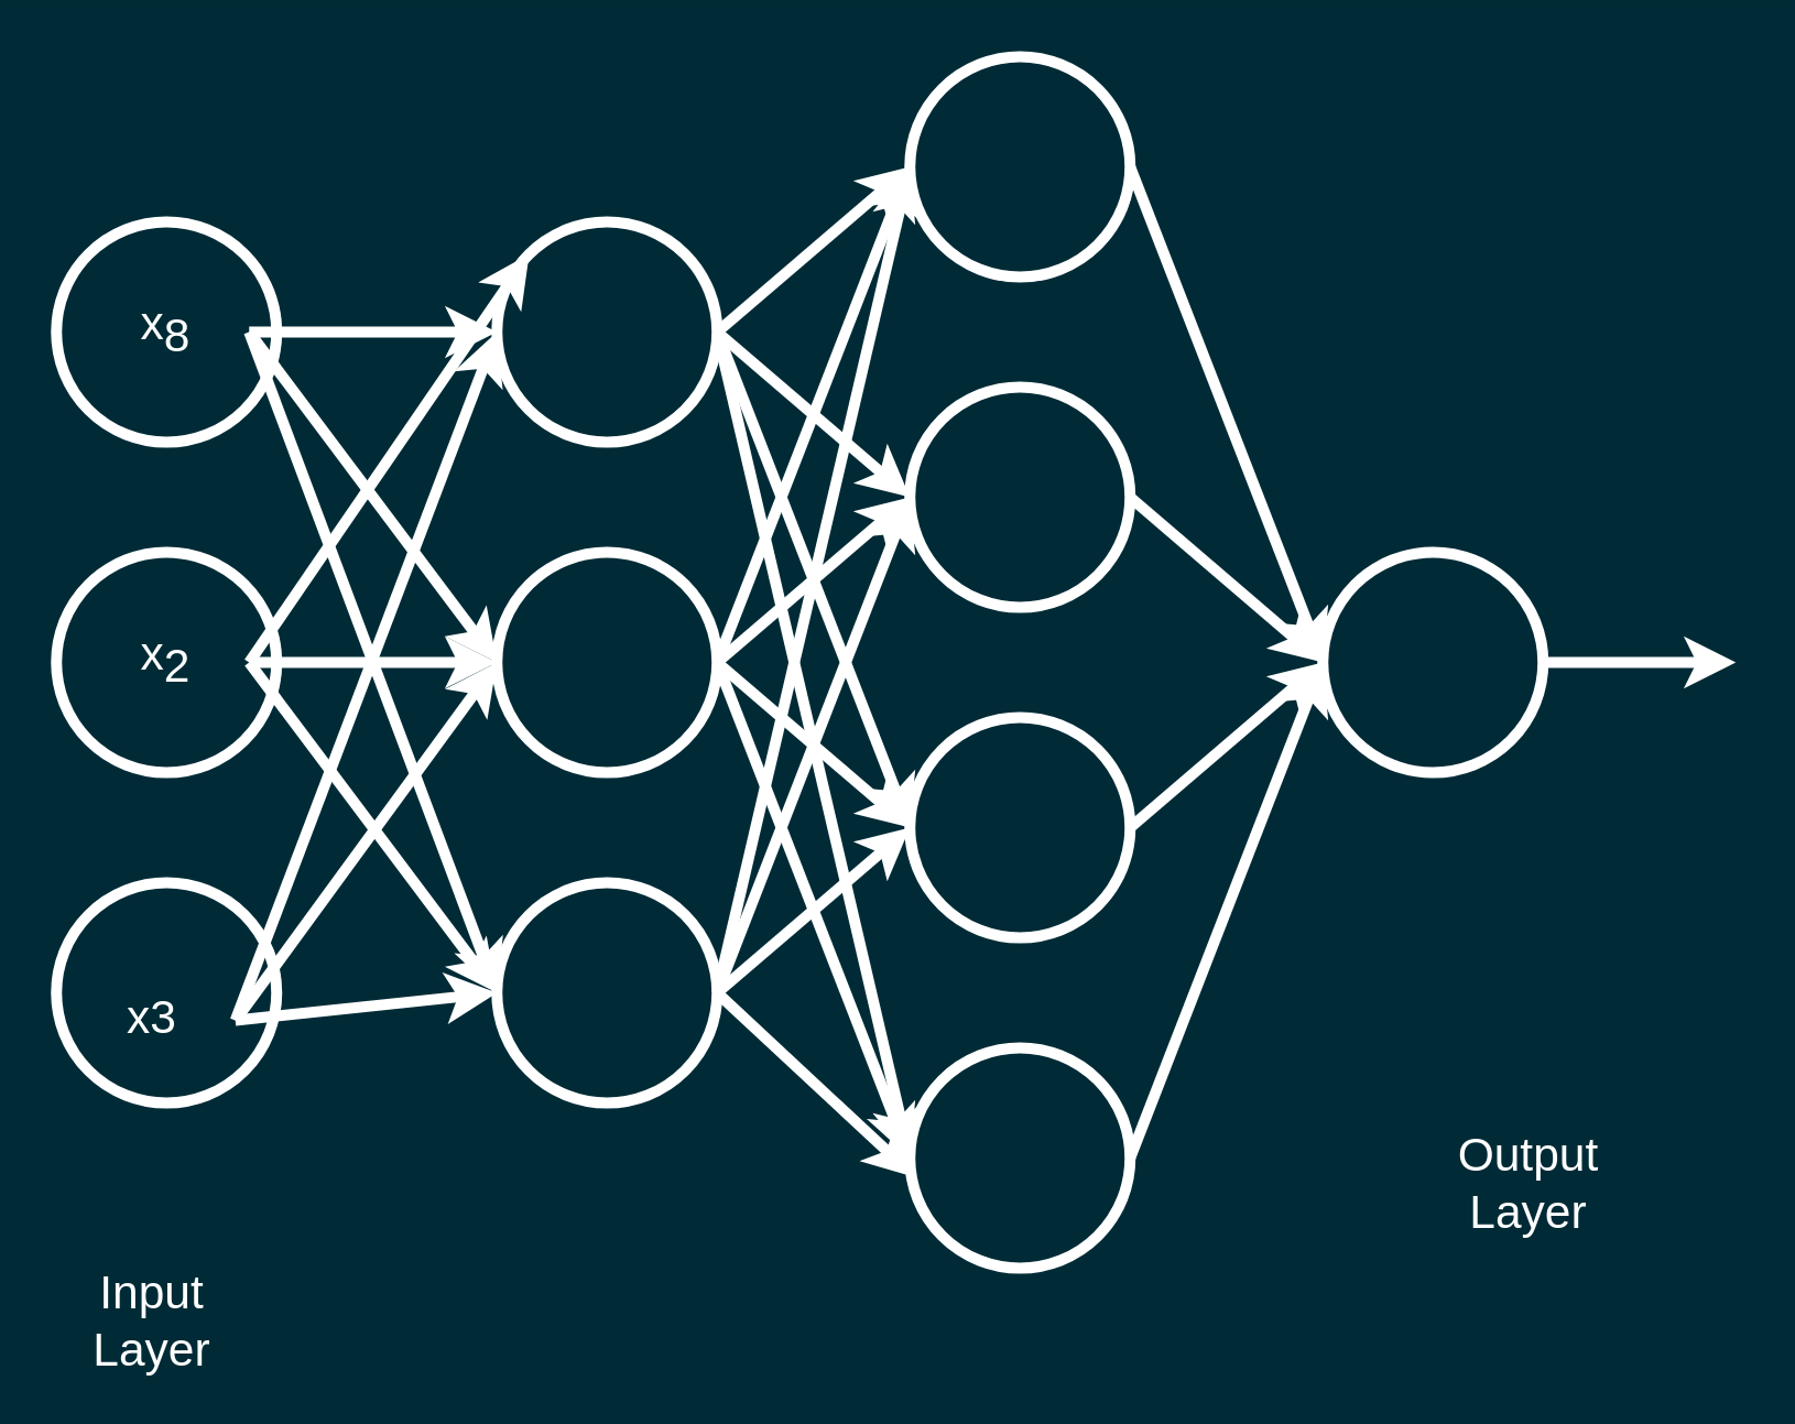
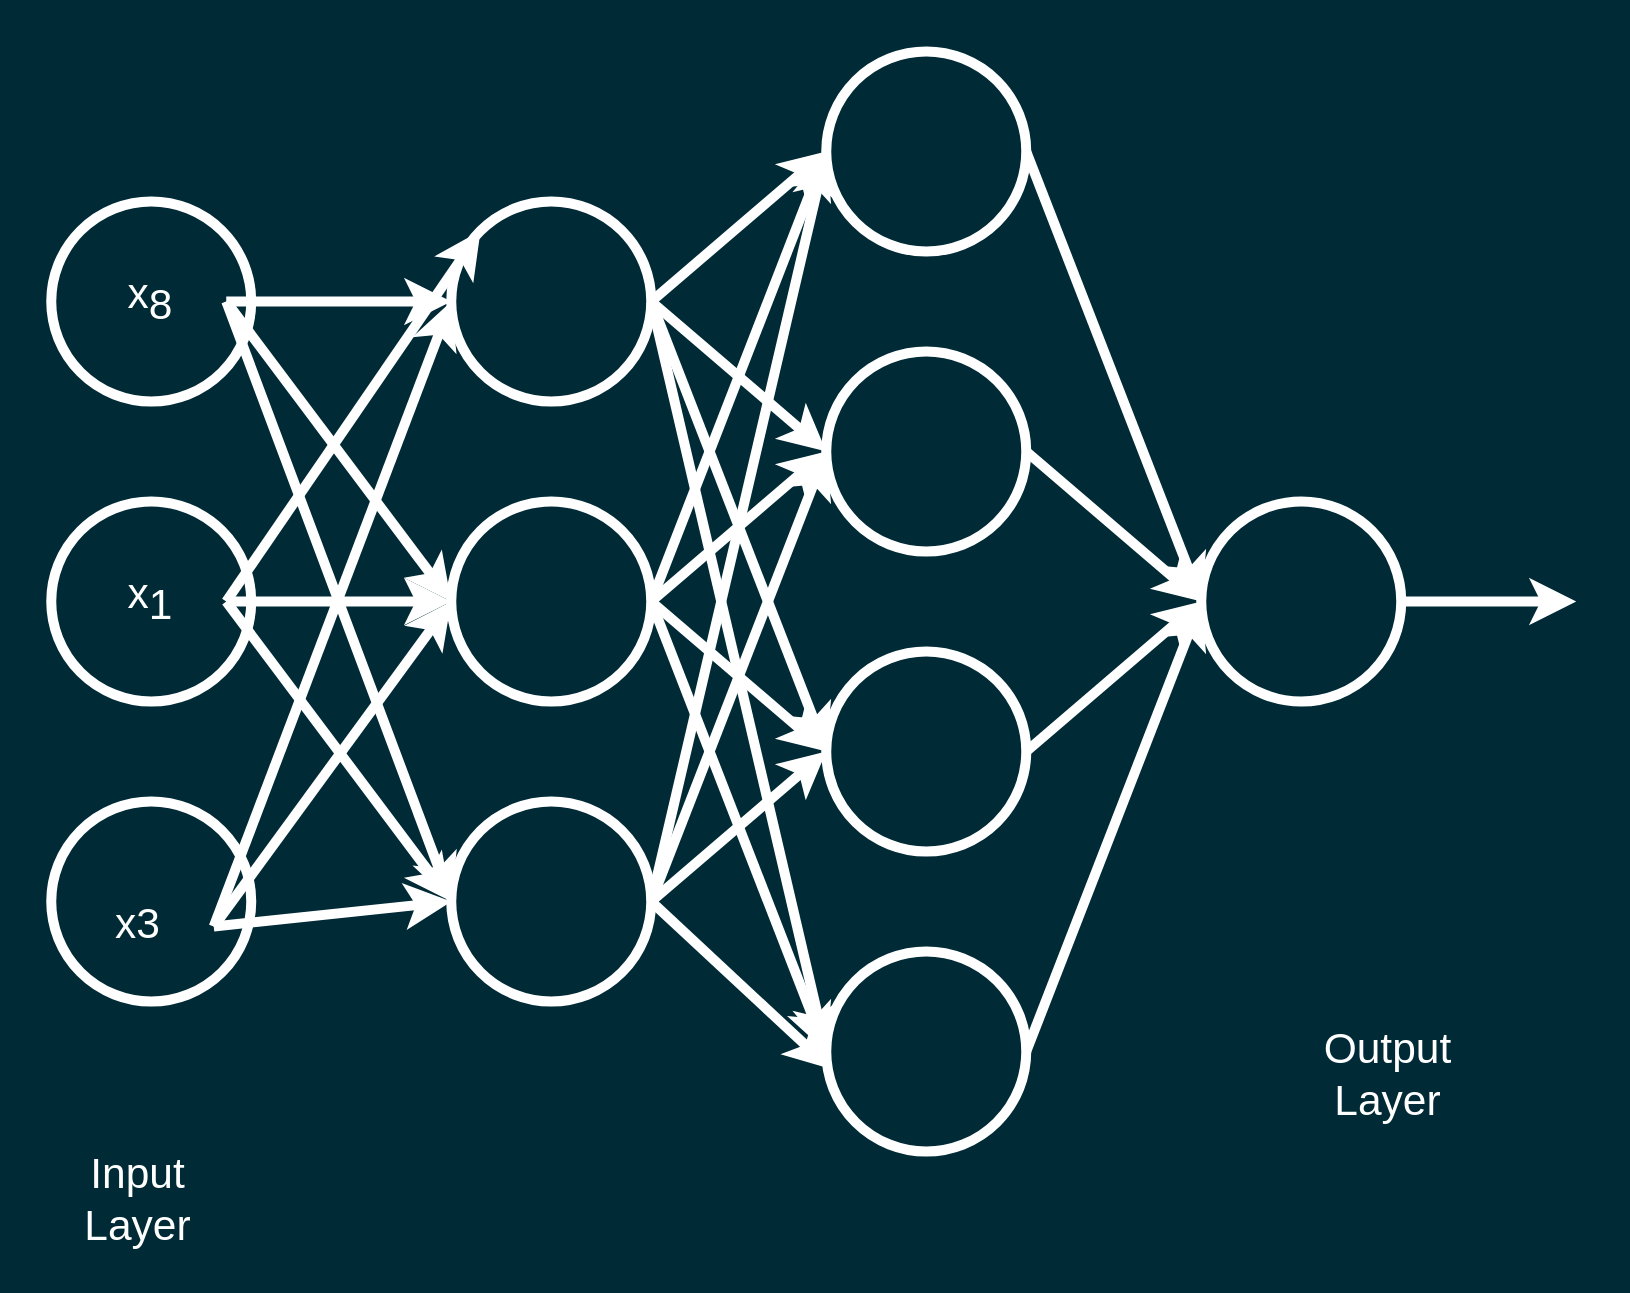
  <mxCell id="0" />
  <mxCell id="1" parent="0" />
  <mxCell id="2" value="" style="ellipse;whiteSpace=wrap;html=1;aspect=fixed;fontColor=#ffffff;strokeColor=#ffffff;fillColor=none;strokeWidth=4;" vertex="1" parent="1"><mxGeometry x="180" y="80" width="80" height="80" as="geometry" /></mxCell>
  <mxCell id="3" value="" style="endArrow=classic;html=1;rounded=0;entryX=0;entryY=0;entryDx=0;entryDy=0;fontColor=#ffffff;strokeColor=#ffffff;strokeWidth=4;exitX=1;exitY=0.5;exitDx=0;exitDy=0;" edge="1" parent="1" source="7" target="2"><mxGeometry width="50" height="50" relative="1" as="geometry"><mxPoint x="90" y="40" as="sourcePoint" /><mxPoint x="250" y="90" as="targetPoint" /></mxGeometry></mxCell>
  <mxCell id="4" value="" style="endArrow=classic;html=1;rounded=0;entryX=0;entryY=0.5;entryDx=0;entryDy=0;fontColor=#ffffff;strokeColor=#ffffff;strokeWidth=4;exitX=1;exitY=0.5;exitDx=0;exitDy=0;" edge="1" parent="1" source="7" target="10"><mxGeometry width="50" height="50" relative="1" as="geometry"><mxPoint x="90" y="120" as="sourcePoint" /><mxPoint x="171.716" y="131.716" as="targetPoint" /></mxGeometry></mxCell>
  <mxCell id="5" value="" style="endArrow=classic;html=1;rounded=0;entryX=0;entryY=0.5;entryDx=0;entryDy=0;fontColor=#ffffff;strokeColor=#ffffff;strokeWidth=4;exitX=1;exitY=0.5;exitDx=0;exitDy=0;" edge="1" parent="1" source="7" target="11"><mxGeometry width="50" height="50" relative="1" as="geometry"><mxPoint x="90" y="200" as="sourcePoint" /><mxPoint x="170" y="200" as="targetPoint" /></mxGeometry></mxCell>
  <mxCell id="6" value="x&lt;sub style=&quot;font-size: 17px;&quot;&gt;8&lt;/sub&gt;" style="text;html=1;align=center;verticalAlign=middle;whiteSpace=wrap;rounded=0;fontColor=#ffffff;fontSize=17;" vertex="1" parent="1"><mxGeometry x="30" y="105" width="60" height="30" as="geometry" /></mxCell>
- <mxCell id="7" value="x&lt;sub style=&quot;font-size: 17px;&quot;&gt;2&lt;/sub&gt;" style="text;html=1;align=center;verticalAlign=middle;whiteSpace=wrap;rounded=0;fontColor=#ffffff;fontSize=17;" vertex="1" parent="1"><mxGeometry x="30" y="225" width="60" height="30" as="geometry" /></mxCell>
+ <mxCell id="7" value="x&lt;sub style=&quot;font-size: 17px;&quot;&gt;1&lt;/sub&gt;" style="text;html=1;align=center;verticalAlign=middle;whiteSpace=wrap;rounded=0;fontColor=#ffffff;fontSize=17;" vertex="1" parent="1"><mxGeometry x="30" y="225" width="60" height="30" as="geometry" /></mxCell>
  <mxCell id="8" value="x3" style="text;html=1;align=center;verticalAlign=middle;whiteSpace=wrap;rounded=0;fontColor=#ffffff;fontSize=17;" vertex="1" parent="1"><mxGeometry x="25" y="355" width="60" height="30" as="geometry" /></mxCell>
  <mxCell id="9" value="" style="endArrow=classic;html=1;rounded=0;exitX=1;exitY=0.5;exitDx=0;exitDy=0;fontColor=#ffffff;strokeColor=#ffffff;strokeWidth=4;entryX=0;entryY=0.5;entryDx=0;entryDy=0;" edge="1" parent="1" source="2" target="12"><mxGeometry width="50" height="50" relative="1" as="geometry"><mxPoint x="200" y="140" as="sourcePoint" /><mxPoint x="340" y="120" as="targetPoint" /></mxGeometry></mxCell>
  <mxCell id="10" value="" style="ellipse;whiteSpace=wrap;html=1;aspect=fixed;fontColor=#ffffff;strokeColor=#ffffff;fillColor=none;strokeWidth=4;" vertex="1" parent="1"><mxGeometry x="180" y="200" width="80" height="80" as="geometry" /></mxCell>
  <mxCell id="11" value="" style="ellipse;whiteSpace=wrap;html=1;aspect=fixed;fontColor=#ffffff;strokeColor=#ffffff;fillColor=none;strokeWidth=4;" vertex="1" parent="1"><mxGeometry x="180" y="320" width="80" height="80" as="geometry" /></mxCell>
  <mxCell id="12" value="" style="ellipse;whiteSpace=wrap;html=1;aspect=fixed;fontColor=#ffffff;strokeColor=#ffffff;fillColor=none;strokeWidth=4;" vertex="1" parent="1"><mxGeometry x="330" y="20" width="80" height="80" as="geometry" /></mxCell>
  <mxCell id="13" value="" style="ellipse;whiteSpace=wrap;html=1;aspect=fixed;fontColor=#ffffff;strokeColor=#ffffff;fillColor=none;strokeWidth=4;" vertex="1" parent="1"><mxGeometry x="330" y="140" width="80" height="80" as="geometry" /></mxCell>
  <mxCell id="14" value="" style="ellipse;whiteSpace=wrap;html=1;aspect=fixed;fontColor=#ffffff;strokeColor=#ffffff;fillColor=none;strokeWidth=4;" vertex="1" parent="1"><mxGeometry x="330" y="260" width="80" height="80" as="geometry" /></mxCell>
  <mxCell id="15" value="" style="ellipse;whiteSpace=wrap;html=1;aspect=fixed;fontColor=#ffffff;strokeColor=#ffffff;fillColor=none;strokeWidth=4;" vertex="1" parent="1"><mxGeometry x="330" y="380" width="80" height="80" as="geometry" /></mxCell>
  <mxCell id="16" value="" style="endArrow=classic;html=1;rounded=0;entryX=0;entryY=0.5;entryDx=0;entryDy=0;fontColor=#ffffff;strokeColor=#ffffff;strokeWidth=4;exitX=1;exitY=0.5;exitDx=0;exitDy=0;" edge="1" parent="1" source="6" target="10"><mxGeometry width="50" height="50" relative="1" as="geometry"><mxPoint x="100" y="50" as="sourcePoint" /><mxPoint x="201.716" y="101.716" as="targetPoint" /></mxGeometry></mxCell>
  <mxCell id="17" value="" style="endArrow=classic;html=1;rounded=0;entryX=0;entryY=0.5;entryDx=0;entryDy=0;fontColor=#ffffff;strokeColor=#ffffff;strokeWidth=4;exitX=1;exitY=0.5;exitDx=0;exitDy=0;" edge="1" parent="1" source="6" target="11"><mxGeometry width="50" height="50" relative="1" as="geometry"><mxPoint x="100" y="55" as="sourcePoint" /><mxPoint x="190" y="250" as="targetPoint" /></mxGeometry></mxCell>
  <mxCell id="18" value="" style="endArrow=classic;html=1;rounded=0;entryX=0;entryY=0.5;entryDx=0;entryDy=0;fontColor=#ffffff;strokeColor=#ffffff;strokeWidth=4;exitX=1;exitY=0.5;exitDx=0;exitDy=0;" edge="1" parent="1" source="8" target="11"><mxGeometry width="50" height="50" relative="1" as="geometry"><mxPoint x="100" y="250" as="sourcePoint" /><mxPoint x="190" y="370" as="targetPoint" /></mxGeometry></mxCell>
  <mxCell id="19" value="" style="endArrow=classic;html=1;rounded=0;entryX=0;entryY=0.5;entryDx=0;entryDy=0;fontColor=#ffffff;strokeColor=#ffffff;strokeWidth=4;exitX=1;exitY=0.5;exitDx=0;exitDy=0;" edge="1" parent="1" source="8" target="10"><mxGeometry width="50" height="50" relative="1" as="geometry"><mxPoint x="100" y="370" as="sourcePoint" /><mxPoint x="190" y="370" as="targetPoint" /></mxGeometry></mxCell>
  <mxCell id="20" value="" style="endArrow=classic;html=1;rounded=0;entryX=0;entryY=0.5;entryDx=0;entryDy=0;fontColor=#ffffff;strokeColor=#ffffff;strokeWidth=4;exitX=1;exitY=0.5;exitDx=0;exitDy=0;" edge="1" parent="1" source="8" target="2"><mxGeometry width="50" height="50" relative="1" as="geometry"><mxPoint x="100" y="370" as="sourcePoint" /><mxPoint x="190" y="250" as="targetPoint" /></mxGeometry></mxCell>
  <mxCell id="21" value="" style="endArrow=classic;html=1;rounded=0;entryX=0;entryY=0.5;entryDx=0;entryDy=0;fontColor=#ffffff;strokeColor=#ffffff;strokeWidth=4;exitX=1;exitY=0.5;exitDx=0;exitDy=0;" edge="1" parent="1" source="6" target="2"><mxGeometry width="50" height="50" relative="1" as="geometry"><mxPoint x="100" y="130" as="sourcePoint" /><mxPoint x="190" y="370" as="targetPoint" /></mxGeometry></mxCell>
  <mxCell id="22" value="" style="endArrow=classic;html=1;rounded=0;exitX=1;exitY=0.5;exitDx=0;exitDy=0;fontColor=#ffffff;strokeColor=#ffffff;strokeWidth=4;entryX=0;entryY=0.5;entryDx=0;entryDy=0;" edge="1" parent="1" source="10" target="13"><mxGeometry width="50" height="50" relative="1" as="geometry"><mxPoint x="270" y="130" as="sourcePoint" /><mxPoint x="340" y="70" as="targetPoint" /></mxGeometry></mxCell>
  <mxCell id="23" value="" style="endArrow=classic;html=1;rounded=0;exitX=1;exitY=0.5;exitDx=0;exitDy=0;fontColor=#ffffff;strokeColor=#ffffff;strokeWidth=4;entryX=0;entryY=0.5;entryDx=0;entryDy=0;" edge="1" parent="1" source="2" target="13"><mxGeometry width="50" height="50" relative="1" as="geometry"><mxPoint x="270" y="130" as="sourcePoint" /><mxPoint x="340" y="190" as="targetPoint" /></mxGeometry></mxCell>
  <mxCell id="24" value="" style="endArrow=classic;html=1;rounded=0;exitX=1;exitY=0.5;exitDx=0;exitDy=0;fontColor=#ffffff;strokeColor=#ffffff;strokeWidth=4;entryX=0;entryY=0.5;entryDx=0;entryDy=0;" edge="1" parent="1" source="2" target="14"><mxGeometry width="50" height="50" relative="1" as="geometry"><mxPoint x="270" y="130" as="sourcePoint" /><mxPoint x="340" y="190" as="targetPoint" /></mxGeometry></mxCell>
  <mxCell id="25" value="" style="endArrow=classic;html=1;rounded=0;fontColor=#ffffff;strokeColor=#ffffff;strokeWidth=4;entryX=0;entryY=0.5;entryDx=0;entryDy=0;" edge="1" parent="1" target="15"><mxGeometry width="50" height="50" relative="1" as="geometry"><mxPoint x="260" y="120" as="sourcePoint" /><mxPoint x="340" y="310" as="targetPoint" /></mxGeometry></mxCell>
  <mxCell id="26" value="" style="endArrow=classic;html=1;rounded=0;exitX=1;exitY=0.5;exitDx=0;exitDy=0;fontColor=#ffffff;strokeColor=#ffffff;strokeWidth=4;entryX=0;entryY=0.5;entryDx=0;entryDy=0;" edge="1" parent="1" source="10" target="12"><mxGeometry width="50" height="50" relative="1" as="geometry"><mxPoint x="270" y="250" as="sourcePoint" /><mxPoint x="340" y="190" as="targetPoint" /></mxGeometry></mxCell>
  <mxCell id="27" value="" style="endArrow=classic;html=1;rounded=0;exitX=1;exitY=0.5;exitDx=0;exitDy=0;fontColor=#ffffff;strokeColor=#ffffff;strokeWidth=4;entryX=0;entryY=0.5;entryDx=0;entryDy=0;" edge="1" parent="1" source="10" target="14"><mxGeometry width="50" height="50" relative="1" as="geometry"><mxPoint x="270" y="250" as="sourcePoint" /><mxPoint x="340" y="70" as="targetPoint" /></mxGeometry></mxCell>
  <mxCell id="28" value="" style="endArrow=classic;html=1;rounded=0;fontColor=#ffffff;strokeColor=#ffffff;strokeWidth=4;exitX=1;exitY=0.5;exitDx=0;exitDy=0;" edge="1" parent="1" source="10"><mxGeometry width="50" height="50" relative="1" as="geometry"><mxPoint x="270" y="240" as="sourcePoint" /><mxPoint x="330" y="420" as="targetPoint" /></mxGeometry></mxCell>
  <mxCell id="29" value="" style="endArrow=classic;html=1;rounded=0;fontColor=#ffffff;strokeColor=#ffffff;strokeWidth=4;entryX=0;entryY=0.5;entryDx=0;entryDy=0;exitX=1;exitY=0.5;exitDx=0;exitDy=0;" edge="1" parent="1" source="11" target="12"><mxGeometry width="50" height="50" relative="1" as="geometry"><mxPoint x="270" y="250" as="sourcePoint" /><mxPoint x="338" y="417.04" as="targetPoint" /></mxGeometry></mxCell>
  <mxCell id="30" value="" style="endArrow=classic;html=1;rounded=0;fontColor=#ffffff;strokeColor=#ffffff;strokeWidth=4;entryX=0;entryY=0.5;entryDx=0;entryDy=0;exitX=1;exitY=0.5;exitDx=0;exitDy=0;" edge="1" parent="1" source="11" target="13"><mxGeometry width="50" height="50" relative="1" as="geometry"><mxPoint x="270" y="370" as="sourcePoint" /><mxPoint x="340" y="70" as="targetPoint" /></mxGeometry></mxCell>
  <mxCell id="31" value="" style="endArrow=classic;html=1;rounded=0;fontColor=#ffffff;strokeColor=#ffffff;strokeWidth=4;entryX=0;entryY=0.5;entryDx=0;entryDy=0;" edge="1" parent="1" target="14"><mxGeometry width="50" height="50" relative="1" as="geometry"><mxPoint x="260" y="360" as="sourcePoint" /><mxPoint x="340" y="190" as="targetPoint" /></mxGeometry></mxCell>
  <mxCell id="32" value="" style="endArrow=classic;html=1;rounded=0;fontColor=#ffffff;strokeColor=#ffffff;strokeWidth=4;entryX=0.025;entryY=0.588;entryDx=0;entryDy=0;entryPerimeter=0;" edge="1" parent="1" target="15"><mxGeometry width="50" height="50" relative="1" as="geometry"><mxPoint x="260" y="360" as="sourcePoint" /><mxPoint x="340" y="310" as="targetPoint" /></mxGeometry></mxCell>
  <mxCell id="33" value="" style="ellipse;whiteSpace=wrap;html=1;aspect=fixed;fontColor=#ffffff;strokeColor=#ffffff;fillColor=none;strokeWidth=4;" vertex="1" parent="1"><mxGeometry x="480" y="200" width="80" height="80" as="geometry" /></mxCell>
  <mxCell id="34" value="" style="endArrow=classic;html=1;rounded=0;exitX=1;exitY=0.5;exitDx=0;exitDy=0;fontColor=#ffffff;strokeColor=#ffffff;strokeWidth=4;entryX=0;entryY=0.5;entryDx=0;entryDy=0;" edge="1" parent="1" source="12" target="33"><mxGeometry width="50" height="50" relative="1" as="geometry"><mxPoint x="270" y="130" as="sourcePoint" /><mxPoint x="340" y="70" as="targetPoint" /></mxGeometry></mxCell>
  <mxCell id="35" value="" style="endArrow=classic;html=1;rounded=0;exitX=1;exitY=0.5;exitDx=0;exitDy=0;fontColor=#ffffff;strokeColor=#ffffff;strokeWidth=4;entryX=0;entryY=0.5;entryDx=0;entryDy=0;" edge="1" parent="1" source="13" target="33"><mxGeometry width="50" height="50" relative="1" as="geometry"><mxPoint x="420" y="70" as="sourcePoint" /><mxPoint x="490" y="250" as="targetPoint" /></mxGeometry></mxCell>
  <mxCell id="36" value="" style="endArrow=classic;html=1;rounded=0;exitX=1;exitY=0.5;exitDx=0;exitDy=0;fontColor=#ffffff;strokeColor=#ffffff;strokeWidth=4;entryX=0;entryY=0.5;entryDx=0;entryDy=0;" edge="1" parent="1" source="14" target="33"><mxGeometry width="50" height="50" relative="1" as="geometry"><mxPoint x="420" y="190" as="sourcePoint" /><mxPoint x="490" y="250" as="targetPoint" /></mxGeometry></mxCell>
  <mxCell id="37" value="" style="endArrow=classic;html=1;rounded=0;exitX=1;exitY=0.5;exitDx=0;exitDy=0;fontColor=#ffffff;strokeColor=#ffffff;strokeWidth=4;entryX=0;entryY=0.5;entryDx=0;entryDy=0;" edge="1" parent="1" source="15" target="33"><mxGeometry width="50" height="50" relative="1" as="geometry"><mxPoint x="420" y="310" as="sourcePoint" /><mxPoint x="490" y="250" as="targetPoint" /></mxGeometry></mxCell>
  <mxCell id="38" value="" style="endArrow=classic;html=1;rounded=0;exitX=1;exitY=0.5;exitDx=0;exitDy=0;fontColor=#ffffff;strokeColor=#ffffff;strokeWidth=4;" edge="1" parent="1" source="33"><mxGeometry width="50" height="50" relative="1" as="geometry"><mxPoint x="420" y="70" as="sourcePoint" /><mxPoint x="630" y="240" as="targetPoint" /></mxGeometry></mxCell>
  <mxCell id="39" value="&lt;div&gt;Input Layer&lt;br&gt;&lt;/div&gt;" style="text;html=1;align=center;verticalAlign=middle;whiteSpace=wrap;rounded=0;fontColor=#ffffff;fontSize=17;" vertex="1" parent="1"><mxGeometry x="25" y="465" width="60" height="30" as="geometry" /></mxCell>
  <mxCell id="40" value="" style="ellipse;whiteSpace=wrap;html=1;aspect=fixed;fontColor=#ffffff;strokeColor=#ffffff;fillColor=none;strokeWidth=4;" vertex="1" parent="1"><mxGeometry x="20" y="80" width="80" height="80" as="geometry" /></mxCell>
  <mxCell id="41" value="" style="ellipse;whiteSpace=wrap;html=1;aspect=fixed;fontColor=#ffffff;strokeColor=#ffffff;fillColor=none;strokeWidth=4;" vertex="1" parent="1"><mxGeometry x="20" y="200" width="80" height="80" as="geometry" /></mxCell>
  <mxCell id="42" value="" style="ellipse;whiteSpace=wrap;html=1;aspect=fixed;fontColor=#ffffff;strokeColor=#ffffff;fillColor=none;strokeWidth=4;" vertex="1" parent="1"><mxGeometry x="20" y="320" width="80" height="80" as="geometry" /></mxCell>
  <mxCell id="43" value="&lt;div&gt;Output Layer&lt;br&gt;&lt;/div&gt;" style="text;html=1;align=center;verticalAlign=middle;whiteSpace=wrap;rounded=0;fontColor=#ffffff;fontSize=17;" vertex="1" parent="1"><mxGeometry x="525" y="415" width="60" height="30" as="geometry" /></mxCell>
